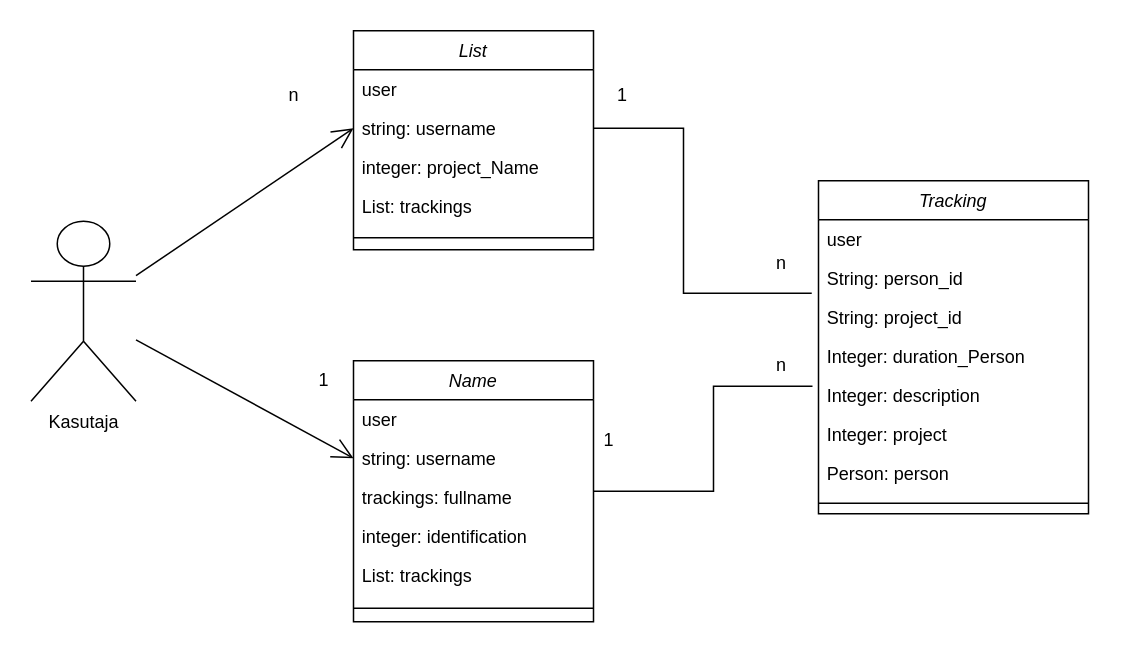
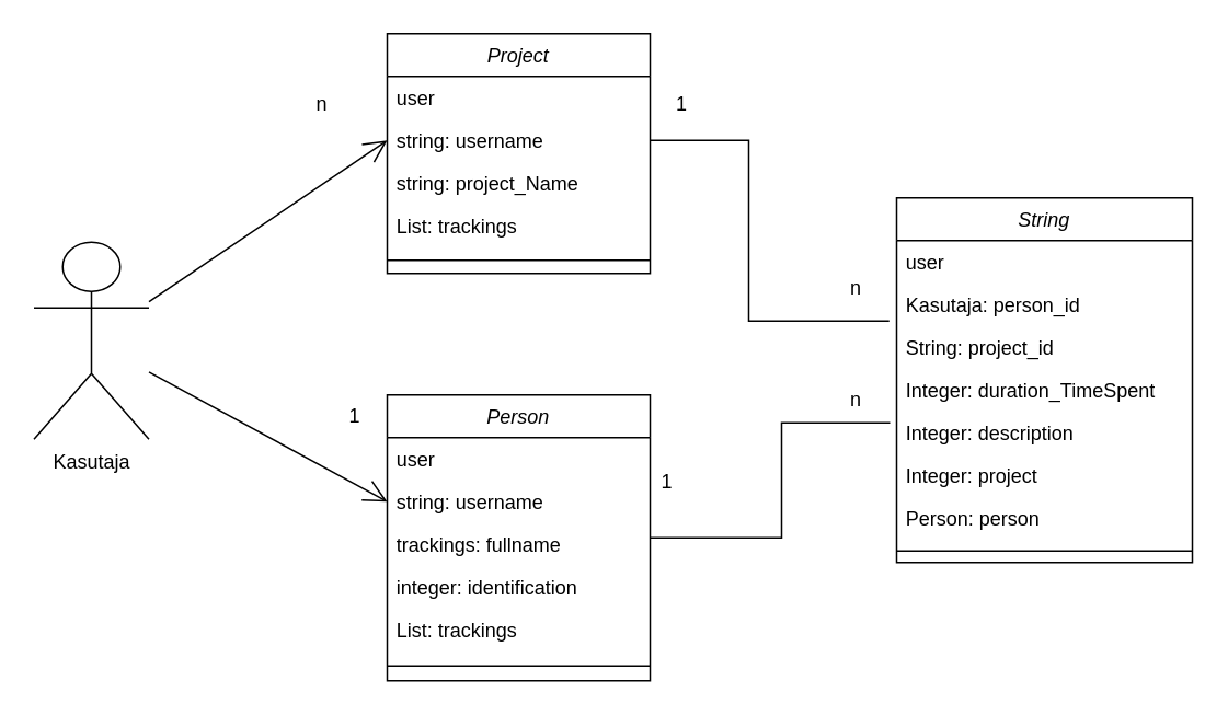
  <mxCell id="0" />
  <mxCell id="1" parent="0" />
- <mxCell id="2" value="List" style="swimlane;fontStyle=2;align=center;verticalAlign=top;childLayout=stackLayout;horizontal=1;startSize=26;horizontalStack=0;resizeParent=1;resizeLast=0;collapsible=1;marginBottom=0;rounded=0;shadow=0;strokeWidth=1;" parent="1" vertex="1"><mxGeometry x="235" y="20" width="160" height="146" as="geometry"><mxRectangle x="230" y="140" width="160" height="26" as="alternateBounds" /></mxGeometry></mxCell>
+ <mxCell id="2" value="Project" style="swimlane;fontStyle=2;align=center;verticalAlign=top;childLayout=stackLayout;horizontal=1;startSize=26;horizontalStack=0;resizeParent=1;resizeLast=0;collapsible=1;marginBottom=0;rounded=0;shadow=0;strokeWidth=1;" parent="1" vertex="1"><mxGeometry x="235" y="20" width="160" height="146" as="geometry"><mxRectangle x="230" y="140" width="160" height="26" as="alternateBounds" /></mxGeometry></mxCell>
  <mxCell id="3" value="user" style="text;align=left;verticalAlign=top;spacingLeft=4;spacingRight=4;overflow=hidden;rotatable=0;points=[[0,0.5],[1,0.5]];portConstraint=eastwest;" vertex="1" parent="2"><mxGeometry y="26" width="160" height="26" as="geometry" /></mxCell>
  <mxCell id="4" value="string: username" style="text;align=left;verticalAlign=top;spacingLeft=4;spacingRight=4;overflow=hidden;rotatable=0;points=[[0,0.5],[1,0.5]];portConstraint=eastwest;" parent="2" vertex="1"><mxGeometry y="52" width="160" height="26" as="geometry" /></mxCell>
- <mxCell id="5" value="integer: project_Name&#10;" style="text;align=left;verticalAlign=top;spacingLeft=4;spacingRight=4;overflow=hidden;rotatable=0;points=[[0,0.5],[1,0.5]];portConstraint=eastwest;" parent="2" vertex="1"><mxGeometry y="78" width="160" height="26" as="geometry" /></mxCell>
+ <mxCell id="5" value="string: project_Name&#10;" style="text;align=left;verticalAlign=top;spacingLeft=4;spacingRight=4;overflow=hidden;rotatable=0;points=[[0,0.5],[1,0.5]];portConstraint=eastwest;" parent="2" vertex="1"><mxGeometry y="78" width="160" height="26" as="geometry" /></mxCell>
  <mxCell id="6" value="List: trackings" style="text;align=left;verticalAlign=top;spacingLeft=4;spacingRight=4;overflow=hidden;rotatable=0;points=[[0,0.5],[1,0.5]];portConstraint=eastwest;" vertex="1" parent="2"><mxGeometry y="104" width="160" height="26" as="geometry" /></mxCell>
  <mxCell id="7" value="" style="line;html=1;strokeWidth=1;align=left;verticalAlign=middle;spacingTop=-1;spacingLeft=3;spacingRight=3;rotatable=0;labelPosition=right;points=[];portConstraint=eastwest;" parent="2" vertex="1"><mxGeometry y="130" width="160" height="16" as="geometry" /></mxCell>
- <mxCell id="8" value="Tracking" style="swimlane;fontStyle=2;align=center;verticalAlign=top;childLayout=stackLayout;horizontal=1;startSize=26;horizontalStack=0;resizeParent=1;resizeLast=0;collapsible=1;marginBottom=0;rounded=0;shadow=0;strokeWidth=1;" vertex="1" parent="1"><mxGeometry x="545" y="120" width="180" height="222" as="geometry"><mxRectangle x="230" y="140" width="160" height="26" as="alternateBounds" /></mxGeometry></mxCell>
+ <mxCell id="8" value="String" style="swimlane;fontStyle=2;align=center;verticalAlign=top;childLayout=stackLayout;horizontal=1;startSize=26;horizontalStack=0;resizeParent=1;resizeLast=0;collapsible=1;marginBottom=0;rounded=0;shadow=0;strokeWidth=1;" vertex="1" parent="1"><mxGeometry x="545" y="120" width="180" height="222" as="geometry"><mxRectangle x="230" y="140" width="160" height="26" as="alternateBounds" /></mxGeometry></mxCell>
  <mxCell id="9" value="user" style="text;align=left;verticalAlign=top;spacingLeft=4;spacingRight=4;overflow=hidden;rotatable=0;points=[[0,0.5],[1,0.5]];portConstraint=eastwest;" vertex="1" parent="8"><mxGeometry y="26" width="180" height="26" as="geometry" /></mxCell>
- <mxCell id="10" value="String: person_id" style="text;align=left;verticalAlign=top;spacingLeft=4;spacingRight=4;overflow=hidden;rotatable=0;points=[[0,0.5],[1,0.5]];portConstraint=eastwest;" vertex="1" parent="8"><mxGeometry y="52" width="180" height="26" as="geometry" /></mxCell>
+ <mxCell id="10" value="Kasutaja: person_id" style="text;align=left;verticalAlign=top;spacingLeft=4;spacingRight=4;overflow=hidden;rotatable=0;points=[[0,0.5],[1,0.5]];portConstraint=eastwest;" vertex="1" parent="8"><mxGeometry y="52" width="180" height="26" as="geometry" /></mxCell>
  <mxCell id="11" value="String: project_id" style="text;align=left;verticalAlign=top;spacingLeft=4;spacingRight=4;overflow=hidden;rotatable=0;points=[[0,0.5],[1,0.5]];portConstraint=eastwest;" vertex="1" parent="8"><mxGeometry y="78" width="180" height="26" as="geometry" /></mxCell>
- <mxCell id="12" value="Integer: duration_Person" style="text;align=left;verticalAlign=top;spacingLeft=4;spacingRight=4;overflow=hidden;rotatable=0;points=[[0,0.5],[1,0.5]];portConstraint=eastwest;rounded=0;shadow=0;html=0;" vertex="1" parent="8"><mxGeometry y="104" width="180" height="26" as="geometry" /></mxCell>
+ <mxCell id="12" value="Integer: duration_TimeSpent" style="text;align=left;verticalAlign=top;spacingLeft=4;spacingRight=4;overflow=hidden;rotatable=0;points=[[0,0.5],[1,0.5]];portConstraint=eastwest;rounded=0;shadow=0;html=0;" vertex="1" parent="8"><mxGeometry y="104" width="180" height="26" as="geometry" /></mxCell>
  <mxCell id="13" value="Integer: description" style="text;align=left;verticalAlign=top;spacingLeft=4;spacingRight=4;overflow=hidden;rotatable=0;points=[[0,0.5],[1,0.5]];portConstraint=eastwest;rounded=0;shadow=0;html=0;" vertex="1" parent="8"><mxGeometry y="130" width="180" height="26" as="geometry" /></mxCell>
  <mxCell id="14" value="Integer: project" style="text;align=left;verticalAlign=top;spacingLeft=4;spacingRight=4;overflow=hidden;rotatable=0;points=[[0,0.5],[1,0.5]];portConstraint=eastwest;rounded=0;shadow=0;html=0;" vertex="1" parent="8"><mxGeometry y="156" width="180" height="26" as="geometry" /></mxCell>
  <mxCell id="15" value="Person: person" style="text;align=left;verticalAlign=top;spacingLeft=4;spacingRight=4;overflow=hidden;rotatable=0;points=[[0,0.5],[1,0.5]];portConstraint=eastwest;rounded=0;shadow=0;html=0;" vertex="1" parent="8"><mxGeometry y="182" width="180" height="26" as="geometry" /></mxCell>
  <mxCell id="16" value="" style="line;html=1;strokeWidth=1;align=left;verticalAlign=middle;spacingTop=-1;spacingLeft=3;spacingRight=3;rotatable=0;labelPosition=right;points=[];portConstraint=eastwest;" vertex="1" parent="8"><mxGeometry y="208" width="180" height="14" as="geometry" /></mxCell>
- <mxCell id="17" value="Name" style="swimlane;fontStyle=2;align=center;verticalAlign=top;childLayout=stackLayout;horizontal=1;startSize=26;horizontalStack=0;resizeParent=1;resizeLast=0;collapsible=1;marginBottom=0;rounded=0;shadow=0;strokeWidth=1;" vertex="1" parent="1"><mxGeometry x="235" y="240" width="160" height="174" as="geometry"><mxRectangle x="230" y="140" width="160" height="26" as="alternateBounds" /></mxGeometry></mxCell>
+ <mxCell id="17" value="Person" style="swimlane;fontStyle=2;align=center;verticalAlign=top;childLayout=stackLayout;horizontal=1;startSize=26;horizontalStack=0;resizeParent=1;resizeLast=0;collapsible=1;marginBottom=0;rounded=0;shadow=0;strokeWidth=1;" vertex="1" parent="1"><mxGeometry x="235" y="240" width="160" height="174" as="geometry"><mxRectangle x="230" y="140" width="160" height="26" as="alternateBounds" /></mxGeometry></mxCell>
  <mxCell id="18" value="user" style="text;align=left;verticalAlign=top;spacingLeft=4;spacingRight=4;overflow=hidden;rotatable=0;points=[[0,0.5],[1,0.5]];portConstraint=eastwest;" vertex="1" parent="17"><mxGeometry y="26" width="160" height="26" as="geometry" /></mxCell>
  <mxCell id="19" value="string: username" style="text;align=left;verticalAlign=top;spacingLeft=4;spacingRight=4;overflow=hidden;rotatable=0;points=[[0,0.5],[1,0.5]];portConstraint=eastwest;" vertex="1" parent="17"><mxGeometry y="52" width="160" height="26" as="geometry" /></mxCell>
  <mxCell id="20" value="trackings: fullname" style="text;align=left;verticalAlign=top;spacingLeft=4;spacingRight=4;overflow=hidden;rotatable=0;points=[[0,0.5],[1,0.5]];portConstraint=eastwest;" vertex="1" parent="17"><mxGeometry y="78" width="160" height="26" as="geometry" /></mxCell>
  <mxCell id="21" value="integer: identification" style="text;align=left;verticalAlign=top;spacingLeft=4;spacingRight=4;overflow=hidden;rotatable=0;points=[[0,0.5],[1,0.5]];portConstraint=eastwest;rounded=0;shadow=0;html=0;" vertex="1" parent="17"><mxGeometry y="104" width="160" height="26" as="geometry" /></mxCell>
  <mxCell id="22" value="List: trackings" style="text;align=left;verticalAlign=top;spacingLeft=4;spacingRight=4;overflow=hidden;rotatable=0;points=[[0,0.5],[1,0.5]];portConstraint=eastwest;rounded=0;shadow=0;html=0;" vertex="1" parent="17"><mxGeometry y="130" width="160" height="26" as="geometry" /></mxCell>
  <mxCell id="23" value="" style="line;html=1;strokeWidth=1;align=left;verticalAlign=middle;spacingTop=-1;spacingLeft=3;spacingRight=3;rotatable=0;labelPosition=right;points=[];portConstraint=eastwest;" vertex="1" parent="17"><mxGeometry y="156" width="160" height="18" as="geometry" /></mxCell>
  <mxCell id="24" value="Kasutaja" style="shape=umlActor;verticalLabelPosition=bottom;verticalAlign=top;html=1;outlineConnect=0;" vertex="1" parent="1"><mxGeometry x="20" y="147" width="70" height="120" as="geometry" /></mxCell>
  <mxCell id="25" value="" style="endArrow=none;endFill=0;endSize=12;html=1;rounded=0;entryX=-0.025;entryY=0.269;entryDx=0;entryDy=0;entryPerimeter=0;exitX=1;exitY=0.5;exitDx=0;exitDy=0;" edge="1" parent="1" source="17"><mxGeometry width="160" relative="1" as="geometry"><mxPoint x="345" y="310" as="sourcePoint" /><mxPoint x="541" y="256.994" as="targetPoint" /><Array as="points"><mxPoint x="475" y="327" /><mxPoint x="475" y="257" /></Array></mxGeometry></mxCell>
  <mxCell id="26" value="" style="endArrow=none;endFill=0;endSize=12;html=1;rounded=0;entryX=-0.025;entryY=-0.115;entryDx=0;entryDy=0;entryPerimeter=0;exitX=1;exitY=0.5;exitDx=0;exitDy=0;" edge="1" parent="1" source="4" target="11"><mxGeometry width="160" relative="1" as="geometry"><mxPoint x="375" y="199" as="sourcePoint" /><mxPoint x="521" y="142" as="targetPoint" /><Array as="points"><mxPoint x="455" y="85" /><mxPoint x="455" y="195" /></Array></mxGeometry></mxCell>
  <mxCell id="27" value="" style="endArrow=open;endFill=1;endSize=12;html=1;rounded=0;entryX=0;entryY=0.5;entryDx=0;entryDy=0;" edge="1" parent="1" source="24" target="4"><mxGeometry width="160" relative="1" as="geometry"><mxPoint x="185" y="450" as="sourcePoint" /><mxPoint x="345" y="450" as="targetPoint" /></mxGeometry></mxCell>
  <mxCell id="28" value="" style="endArrow=open;endFill=1;endSize=12;html=1;rounded=0;entryX=0;entryY=0.5;entryDx=0;entryDy=0;" edge="1" parent="1" source="24" target="19"><mxGeometry width="160" relative="1" as="geometry"><mxPoint x="115" y="191" as="sourcePoint" /><mxPoint x="245" y="95" as="targetPoint" /></mxGeometry></mxCell>
  <mxCell id="29" value="n" style="text;html=1;align=center;verticalAlign=middle;resizable=0;points=[];autosize=1;strokeColor=none;fillColor=none;" vertex="1" parent="1"><mxGeometry x="505" y="228" width="30" height="30" as="geometry" /></mxCell>
  <mxCell id="30" value="n" style="text;html=1;align=center;verticalAlign=middle;resizable=0;points=[];autosize=1;strokeColor=none;fillColor=none;" vertex="1" parent="1"><mxGeometry x="180" y="48" width="30" height="30" as="geometry" /></mxCell>
  <mxCell id="31" value="1" style="text;html=1;align=center;verticalAlign=middle;resizable=0;points=[];autosize=1;strokeColor=none;fillColor=none;" vertex="1" parent="1"><mxGeometry x="200" y="238" width="30" height="30" as="geometry" /></mxCell>
  <mxCell id="32" value="1" style="text;html=1;align=center;verticalAlign=middle;resizable=0;points=[];autosize=1;strokeColor=none;fillColor=none;" vertex="1" parent="1"><mxGeometry x="390" y="278" width="30" height="30" as="geometry" /></mxCell>
  <mxCell id="33" value="1" style="text;html=1;align=center;verticalAlign=middle;resizable=0;points=[];autosize=1;strokeColor=none;fillColor=none;" vertex="1" parent="1"><mxGeometry x="399" y="48" width="30" height="30" as="geometry" /></mxCell>
  <mxCell id="34" value="n" style="text;html=1;align=center;verticalAlign=middle;resizable=0;points=[];autosize=1;strokeColor=none;fillColor=none;" vertex="1" parent="1"><mxGeometry x="505" y="160" width="30" height="30" as="geometry" /></mxCell>
